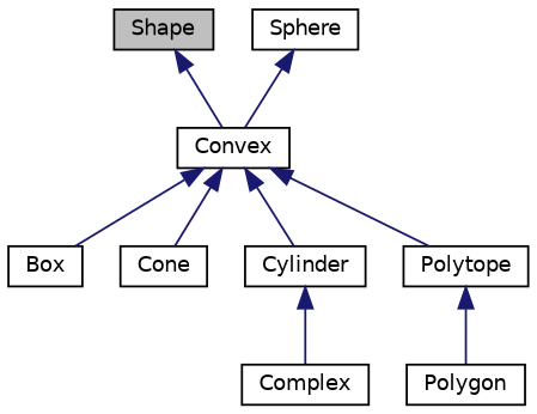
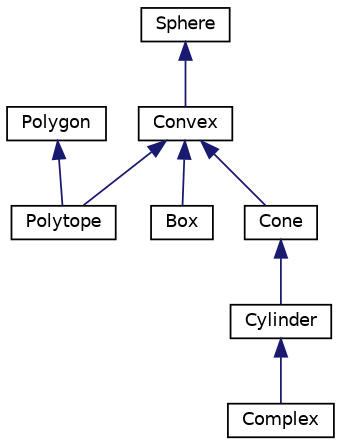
  digraph {
    node [color=black fillcolor=white fontname=Helvetica fontsize=10 shape=record style=filled]
    edge [color=midnightblue dir=back fontname=Helvetica fontsize=10 labelfontname=Helvetica labelfontsize=10 style=solid]
-   n1 [fillcolor=grey75 fontcolor=black height=0.2 label=Shape width=0.4]
    n2 [height=0.2 label=Convex width=0.4]
    n3 [height=0.2 label=Complex width=0.4]
    n4 [height=0.2 label=Box width=0.4]
    n5 [height=0.2 label=Cone width=0.4]
    n6 [height=0.2 label=Cylinder width=0.4]
    n7 [height=0.2 label=Polytope width=0.4]
    n8 [height=0.2 label=Polygon width=0.4]
    n9 [height=0.2 label=Sphere width=0.4]
-   n1 -> n2
    n2 -> n4
    n2 -> n5
-   n2 -> n6
+   n5 -> n6
    n2 -> n7
    n6 -> n3
-   n7 -> n8
+   n8 -> n7
    n9 -> n2
  }
